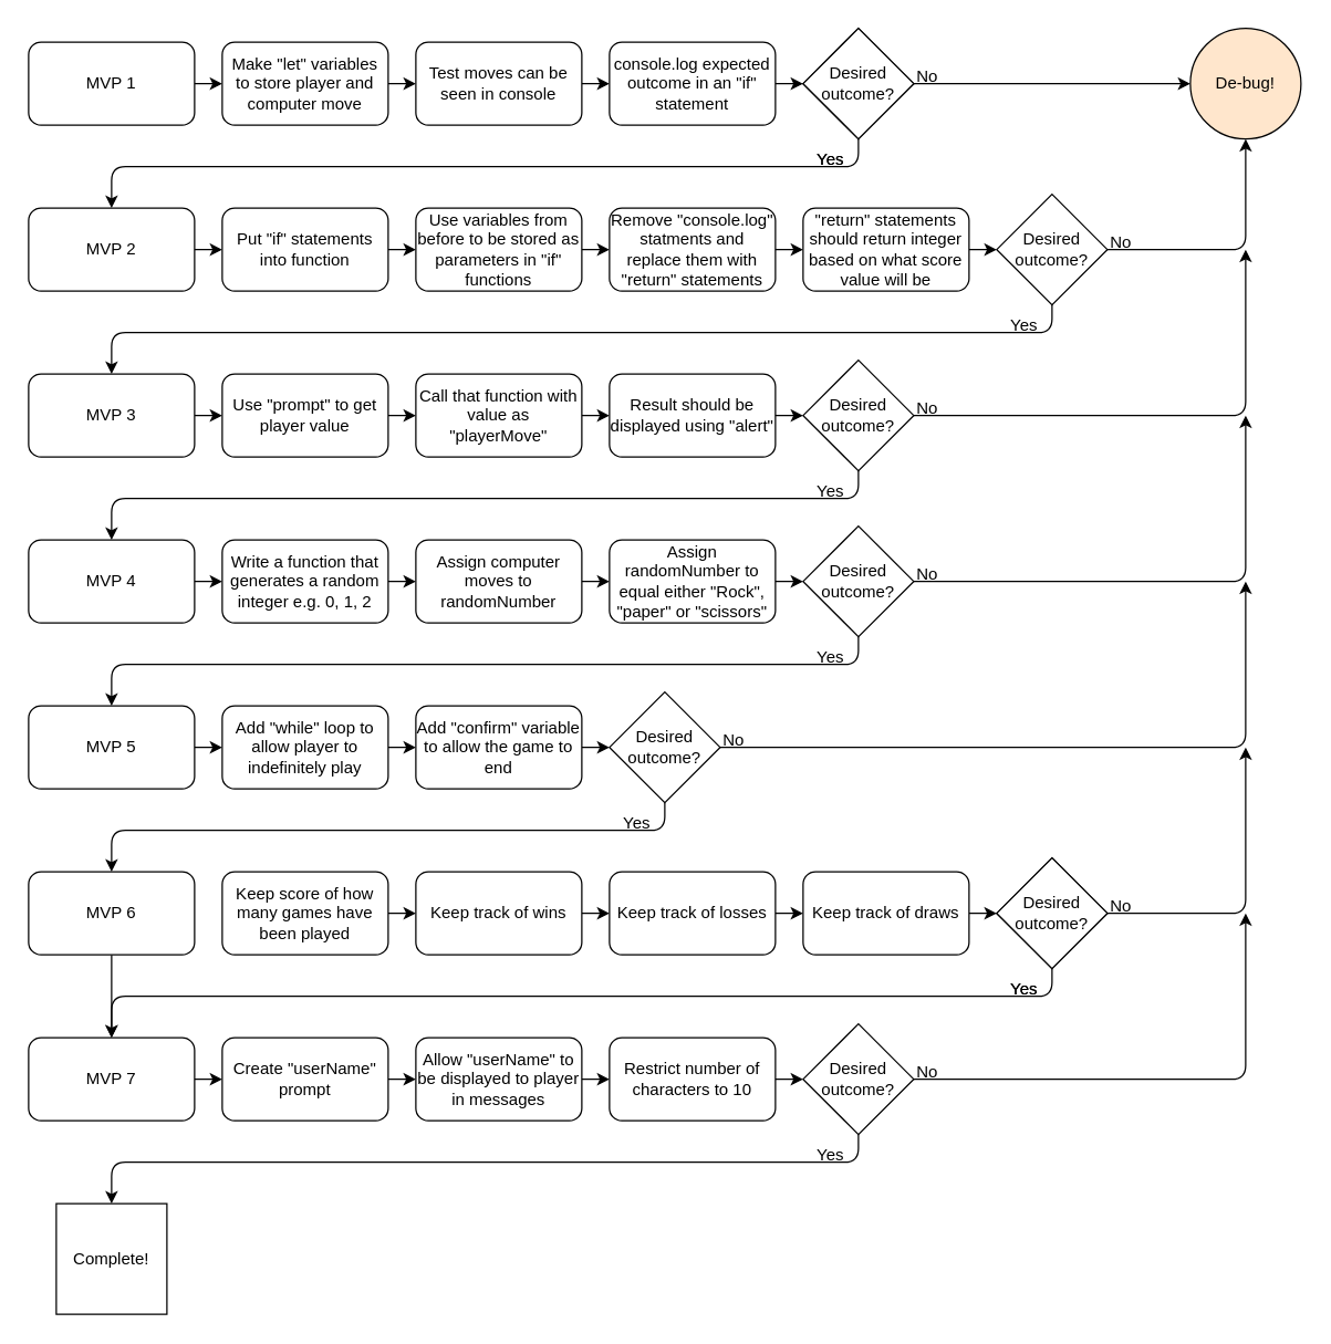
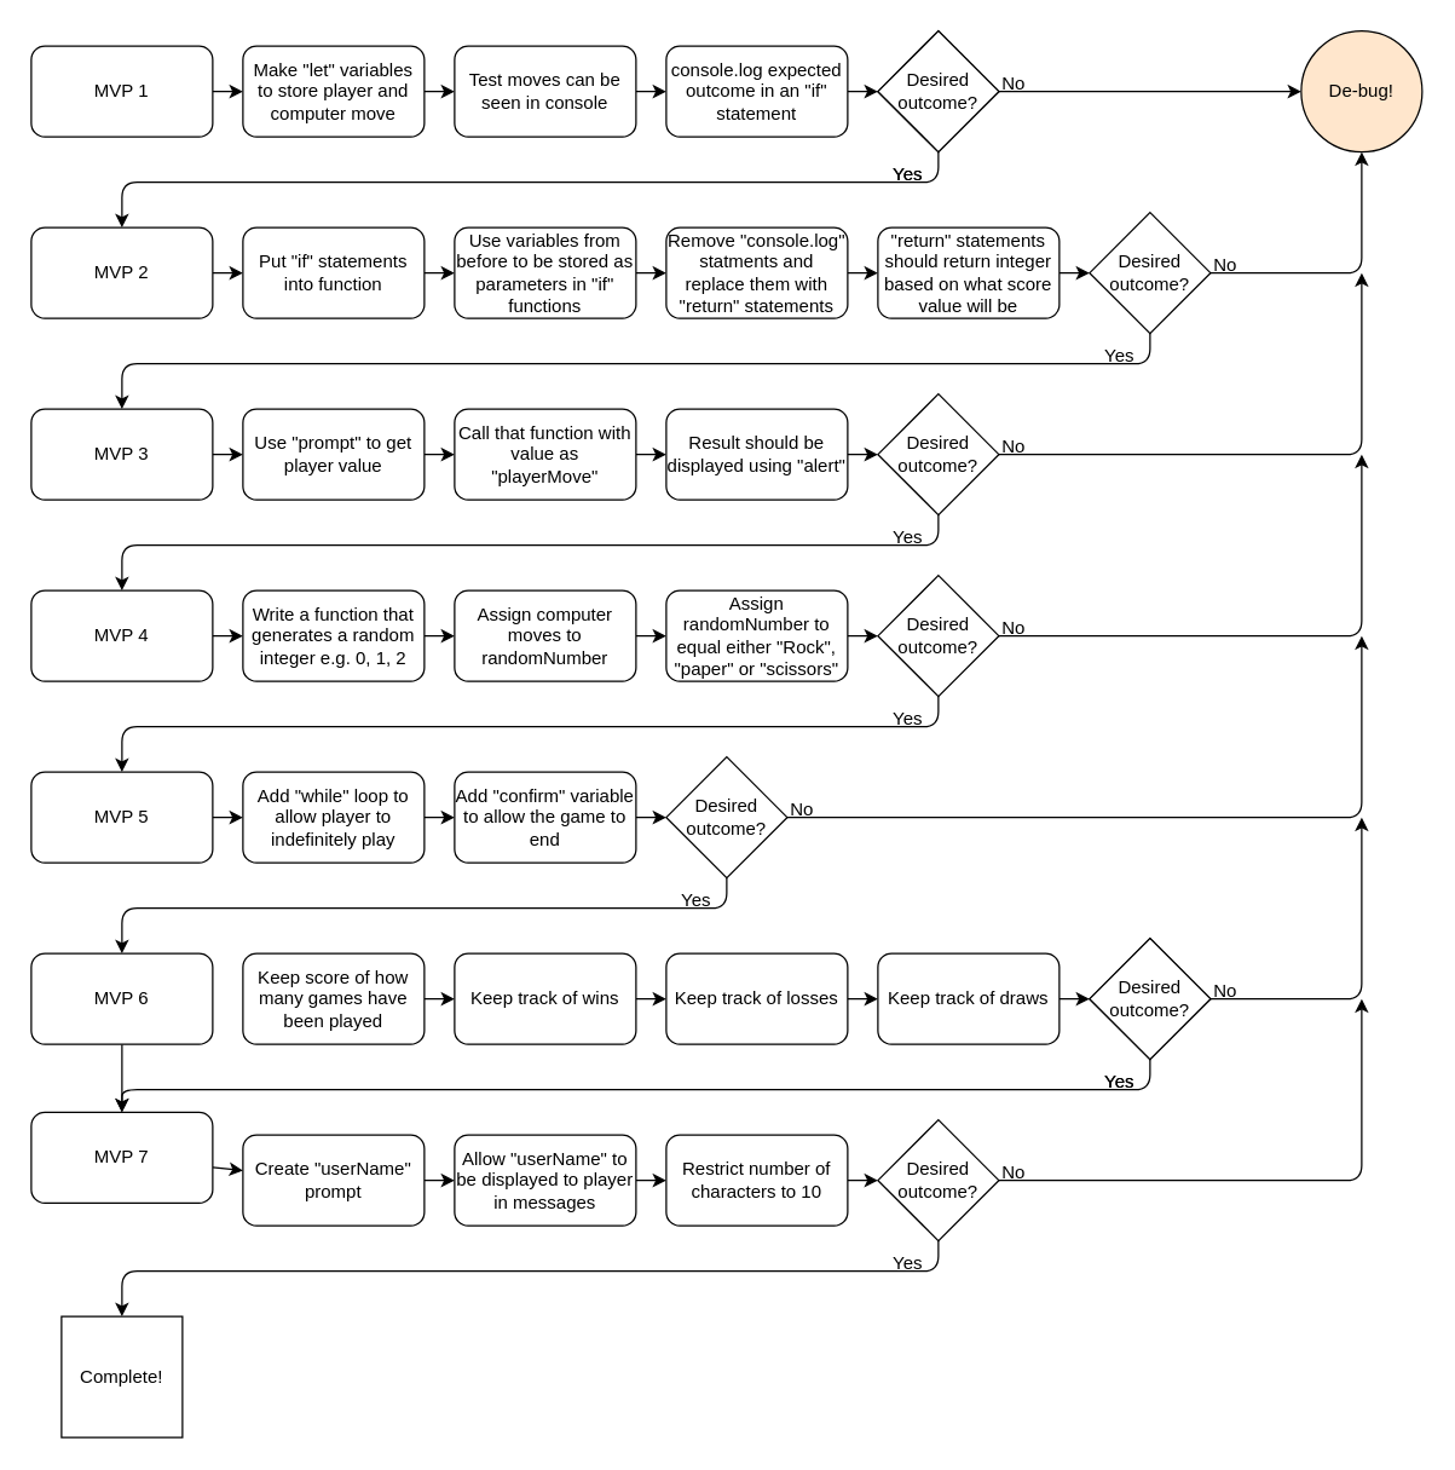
  <mxCell id="0" />
  <mxCell id="1" parent="0" />
  <mxCell id="2" value="" style="edgeStyle=none;html=1;" edge="1" parent="1" source="3" target="5"><mxGeometry relative="1" as="geometry" /></mxCell>
  <mxCell id="3" value="MVP 1" style="rounded=1;whiteSpace=wrap;html=1;" vertex="1" parent="1"><mxGeometry x="20" y="30" width="120" height="60" as="geometry" /></mxCell>
  <mxCell id="4" value="" style="edgeStyle=none;html=1;" edge="1" parent="1" source="5" target="7"><mxGeometry relative="1" as="geometry" /></mxCell>
  <mxCell id="5" value="Make &quot;let&quot; variables to store player and computer move" style="whiteSpace=wrap;html=1;rounded=1;" vertex="1" parent="1"><mxGeometry x="160" y="30" width="120" height="60" as="geometry" /></mxCell>
  <mxCell id="6" value="" style="edgeStyle=none;html=1;" edge="1" parent="1" source="7" target="13"><mxGeometry relative="1" as="geometry" /></mxCell>
  <mxCell id="7" value="Test moves can be seen in console" style="whiteSpace=wrap;html=1;rounded=1;" vertex="1" parent="1"><mxGeometry x="300" y="30" width="120" height="60" as="geometry" /></mxCell>
  <mxCell id="8" value="" style="edgeStyle=none;html=1;" edge="1" parent="1" source="9" target="11"><mxGeometry relative="1" as="geometry" /></mxCell>
  <mxCell id="9" value="Assign computer moves to randomNumber" style="whiteSpace=wrap;html=1;rounded=1;" vertex="1" parent="1"><mxGeometry x="300" y="390" width="120" height="60" as="geometry" /></mxCell>
  <mxCell id="10" value="" style="edgeStyle=none;html=1;" edge="1" parent="1" source="11"><mxGeometry relative="1" as="geometry"><mxPoint x="580" y="420" as="targetPoint" /></mxGeometry></mxCell>
  <mxCell id="11" value="Assign randomNumber to equal either &quot;Rock&quot;, &quot;paper&quot; or &quot;scissors&quot;" style="whiteSpace=wrap;html=1;rounded=1;" vertex="1" parent="1"><mxGeometry x="440" y="390" width="120" height="60" as="geometry" /></mxCell>
  <mxCell id="12" value="" style="edgeStyle=none;html=1;" edge="1" parent="1" source="13"><mxGeometry relative="1" as="geometry"><mxPoint x="580" y="60" as="targetPoint" /></mxGeometry></mxCell>
  <mxCell id="13" value="console.log expected outcome in an &quot;if&quot; statement" style="whiteSpace=wrap;html=1;rounded=1;" vertex="1" parent="1"><mxGeometry x="440" y="30" width="120" height="60" as="geometry" /></mxCell>
  <mxCell id="14" value="" style="edgeStyle=none;html=1;" edge="1" parent="1" source="15" target="17"><mxGeometry relative="1" as="geometry" /></mxCell>
  <mxCell id="15" value="MVP 2" style="rounded=1;whiteSpace=wrap;html=1;" vertex="1" parent="1"><mxGeometry x="20" y="150" width="120" height="60" as="geometry" /></mxCell>
  <mxCell id="16" value="" style="edgeStyle=none;html=1;" edge="1" parent="1" source="17" target="19"><mxGeometry relative="1" as="geometry" /></mxCell>
  <mxCell id="17" value="Put &quot;if&quot; statements into function" style="whiteSpace=wrap;html=1;rounded=1;" vertex="1" parent="1"><mxGeometry x="160" y="150" width="120" height="60" as="geometry" /></mxCell>
  <mxCell id="18" value="" style="edgeStyle=none;html=1;" edge="1" parent="1" source="19" target="21"><mxGeometry relative="1" as="geometry" /></mxCell>
  <mxCell id="19" value="Use variables from before to be stored as parameters in &quot;if&quot; functions" style="whiteSpace=wrap;html=1;rounded=1;" vertex="1" parent="1"><mxGeometry x="300" y="150" width="120" height="60" as="geometry" /></mxCell>
  <mxCell id="20" value="" style="edgeStyle=none;html=1;" edge="1" parent="1" source="21" target="23"><mxGeometry relative="1" as="geometry" /></mxCell>
  <mxCell id="21" value="Remove &quot;console.log&quot; statments and replace them with &quot;return&quot; statements" style="whiteSpace=wrap;html=1;rounded=1;" vertex="1" parent="1"><mxGeometry x="440" y="150" width="120" height="60" as="geometry" /></mxCell>
  <mxCell id="22" value="" style="edgeStyle=none;html=1;" edge="1" parent="1" source="23"><mxGeometry relative="1" as="geometry"><mxPoint x="720" y="180" as="targetPoint" /></mxGeometry></mxCell>
  <mxCell id="23" value="&quot;return&quot; statements should return integer based on what score value will be" style="whiteSpace=wrap;html=1;rounded=1;" vertex="1" parent="1"><mxGeometry x="580" y="150" width="120" height="60" as="geometry" /></mxCell>
  <mxCell id="24" value="" style="edgeStyle=none;html=1;" edge="1" parent="1" source="25" target="27"><mxGeometry relative="1" as="geometry" /></mxCell>
  <mxCell id="25" value="MVP 3" style="rounded=1;whiteSpace=wrap;html=1;" vertex="1" parent="1"><mxGeometry x="20" y="270" width="120" height="60" as="geometry" /></mxCell>
  <mxCell id="26" value="" style="edgeStyle=none;html=1;" edge="1" parent="1" source="27" target="29"><mxGeometry relative="1" as="geometry" /></mxCell>
  <mxCell id="27" value="Use &quot;prompt&quot; to get player value" style="whiteSpace=wrap;html=1;rounded=1;" vertex="1" parent="1"><mxGeometry x="160" y="270" width="120" height="60" as="geometry" /></mxCell>
  <mxCell id="28" value="" style="edgeStyle=none;html=1;" edge="1" parent="1" source="29" target="30"><mxGeometry relative="1" as="geometry" /></mxCell>
  <mxCell id="29" value="Call that function with value as &quot;playerMove&quot;" style="whiteSpace=wrap;html=1;rounded=1;" vertex="1" parent="1"><mxGeometry x="300" y="270" width="120" height="60" as="geometry" /></mxCell>
  <mxCell id="30" value="Result should be displayed using &quot;alert&quot;" style="whiteSpace=wrap;html=1;rounded=1;" vertex="1" parent="1"><mxGeometry x="440" y="270" width="120" height="60" as="geometry" /></mxCell>
  <mxCell id="31" value="" style="endArrow=classic;html=1;exitX=1;exitY=0.5;exitDx=0;exitDy=0;entryX=0;entryY=0.5;entryDx=0;entryDy=0;" edge="1" parent="1" source="30"><mxGeometry width="50" height="50" relative="1" as="geometry"><mxPoint x="420" y="270" as="sourcePoint" /><mxPoint x="580" y="300" as="targetPoint" /></mxGeometry></mxCell>
  <mxCell id="32" value="" style="edgeStyle=none;html=1;" edge="1" parent="1" source="33" target="35"><mxGeometry relative="1" as="geometry" /></mxCell>
  <mxCell id="33" value="MVP 4" style="rounded=1;whiteSpace=wrap;html=1;" vertex="1" parent="1"><mxGeometry x="20" y="390" width="120" height="60" as="geometry" /></mxCell>
  <mxCell id="34" value="" style="edgeStyle=none;html=1;" edge="1" parent="1" source="35"><mxGeometry relative="1" as="geometry"><mxPoint x="300" y="420" as="targetPoint" /></mxGeometry></mxCell>
  <mxCell id="35" value="Write a function that generates a random integer e.g. 0, 1, 2" style="whiteSpace=wrap;html=1;rounded=1;" vertex="1" parent="1"><mxGeometry x="160" y="390" width="120" height="60" as="geometry" /></mxCell>
  <mxCell id="36" value="" style="edgeStyle=none;html=1;" edge="1" parent="1" source="37" target="39"><mxGeometry relative="1" as="geometry" /></mxCell>
  <mxCell id="37" value="MVP 5" style="rounded=1;whiteSpace=wrap;html=1;" vertex="1" parent="1"><mxGeometry x="20" y="510" width="120" height="60" as="geometry" /></mxCell>
  <mxCell id="38" value="" style="edgeStyle=none;html=1;" edge="1" parent="1" source="39" target="41"><mxGeometry relative="1" as="geometry" /></mxCell>
  <mxCell id="39" value="Add &quot;while&quot; loop to allow player to indefinitely play" style="whiteSpace=wrap;html=1;rounded=1;" vertex="1" parent="1"><mxGeometry x="160" y="510" width="120" height="60" as="geometry" /></mxCell>
  <mxCell id="40" value="" style="edgeStyle=none;html=1;" edge="1" parent="1" source="41"><mxGeometry relative="1" as="geometry"><mxPoint x="440" y="540" as="targetPoint" /></mxGeometry></mxCell>
  <mxCell id="41" value="Add &quot;confirm&quot; variable to allow the game to end" style="whiteSpace=wrap;html=1;rounded=1;" vertex="1" parent="1"><mxGeometry x="300" y="510" width="120" height="60" as="geometry" /></mxCell>
  <mxCell id="42" value="" style="edgeStyle=none;html=1;" edge="1" parent="1" source="43"><mxGeometry relative="1" as="geometry"><mxPoint x="440" y="660" as="targetPoint" /></mxGeometry></mxCell>
  <mxCell id="43" value="Keep track of wins" style="whiteSpace=wrap;html=1;rounded=1;" vertex="1" parent="1"><mxGeometry x="300" y="630" width="120" height="60" as="geometry" /></mxCell>
  <mxCell id="44" value="" style="edgeStyle=none;html=1;" edge="1" parent="1" source="45" target="53"><mxGeometry relative="1" as="geometry" /></mxCell>
  <mxCell id="45" value="MVP 6" style="rounded=1;whiteSpace=wrap;html=1;" vertex="1" parent="1"><mxGeometry x="20" y="630" width="120" height="60" as="geometry" /></mxCell>
  <mxCell id="46" value="" style="edgeStyle=none;html=1;" edge="1" parent="1" source="47"><mxGeometry relative="1" as="geometry"><mxPoint x="300" y="660" as="targetPoint" /></mxGeometry></mxCell>
  <mxCell id="47" value="Keep score of how many games have been played" style="whiteSpace=wrap;html=1;rounded=1;" vertex="1" parent="1"><mxGeometry x="160" y="630" width="120" height="60" as="geometry" /></mxCell>
  <mxCell id="48" value="" style="edgeStyle=none;html=1;" edge="1" parent="1" source="49" target="51"><mxGeometry relative="1" as="geometry" /></mxCell>
  <mxCell id="49" value="Keep track of losses" style="whiteSpace=wrap;html=1;rounded=1;" vertex="1" parent="1"><mxGeometry x="440" y="630" width="120" height="60" as="geometry" /></mxCell>
  <mxCell id="50" value="" style="edgeStyle=none;html=1;" edge="1" parent="1" source="51"><mxGeometry relative="1" as="geometry"><mxPoint x="720" y="660" as="targetPoint" /></mxGeometry></mxCell>
  <mxCell id="51" value="Keep track of draws" style="whiteSpace=wrap;html=1;rounded=1;" vertex="1" parent="1"><mxGeometry x="580" y="630" width="120" height="60" as="geometry" /></mxCell>
  <mxCell id="52" value="" style="edgeStyle=none;html=1;" edge="1" parent="1" source="53" target="55"><mxGeometry relative="1" as="geometry" /></mxCell>
- <mxCell id="53" value="MVP 7" style="rounded=1;whiteSpace=wrap;html=1;" vertex="1" parent="1"><mxGeometry x="20" y="750" width="120" height="60" as="geometry" /></mxCell>
+ <mxCell id="53" value="MVP 7" style="rounded=1;whiteSpace=wrap;html=1;" vertex="1" parent="1"><mxGeometry x="20" y="735" width="120" height="60" as="geometry" /></mxCell>
  <mxCell id="54" value="" style="edgeStyle=none;html=1;" edge="1" parent="1" source="55" target="57"><mxGeometry relative="1" as="geometry" /></mxCell>
  <mxCell id="55" value="Create &quot;userName&quot; prompt" style="whiteSpace=wrap;html=1;rounded=1;" vertex="1" parent="1"><mxGeometry x="160" y="750" width="120" height="60" as="geometry" /></mxCell>
  <mxCell id="56" value="" style="edgeStyle=none;html=1;" edge="1" parent="1" source="57" target="59"><mxGeometry relative="1" as="geometry" /></mxCell>
  <mxCell id="57" value="Allow &quot;userName&quot; to be displayed to player in messages" style="whiteSpace=wrap;html=1;rounded=1;" vertex="1" parent="1"><mxGeometry x="300" y="750" width="120" height="60" as="geometry" /></mxCell>
  <mxCell id="58" value="" style="edgeStyle=none;html=1;" edge="1" parent="1" source="59" target="96"><mxGeometry relative="1" as="geometry" /></mxCell>
  <mxCell id="59" value="Restrict number of characters to 10" style="whiteSpace=wrap;html=1;rounded=1;" vertex="1" parent="1"><mxGeometry x="440" y="750" width="120" height="60" as="geometry" /></mxCell>
  <mxCell id="60" value="Desired outcome?" style="rhombus;whiteSpace=wrap;html=1;" vertex="1" parent="1"><mxGeometry x="440" y="500" width="80" height="80" as="geometry" /></mxCell>
  <mxCell id="61" value="" style="edgeStyle=none;html=1;entryX=0.5;entryY=0;entryDx=0;entryDy=0;" edge="1" parent="1" target="15"><mxGeometry relative="1" as="geometry"><mxPoint x="620" y="90" as="sourcePoint" /><Array as="points"><mxPoint x="620" y="120" /><mxPoint x="80" y="120" /></Array></mxGeometry></mxCell>
  <mxCell id="62" value="" style="edgeStyle=none;html=1;" edge="1" parent="1" source="63" target="65"><mxGeometry relative="1" as="geometry" /></mxCell>
  <mxCell id="63" value="Desired outcome?" style="rhombus;whiteSpace=wrap;html=1;" vertex="1" parent="1"><mxGeometry x="580" width="80" height="80" as="geometry" y="20" /></mxCell>
  <mxCell id="64" value="Yes" style="text;html=1;strokeColor=none;fillColor=none;align=center;verticalAlign=middle;whiteSpace=wrap;rounded=0;" vertex="1" parent="1"><mxGeometry x="570" y="100" width="60" height="30" as="geometry" /></mxCell>
  <mxCell id="65" value="De-bug!" style="ellipse;whiteSpace=wrap;html=1;fillColor=#ffe6cc;" vertex="1" parent="1"><mxGeometry x="860" width="80" height="80" as="geometry" y="20" /></mxCell>
  <mxCell id="66" value="No" style="text;html=1;strokeColor=none;fillColor=none;align=center;verticalAlign=middle;whiteSpace=wrap;rounded=0;" vertex="1" parent="1"><mxGeometry x="640" y="40" width="60" height="30" as="geometry" /></mxCell>
  <mxCell id="67" value="Desired outcome?" style="rhombus;whiteSpace=wrap;html=1;" vertex="1" parent="1"><mxGeometry x="580" width="80" height="80" as="geometry" y="20" /></mxCell>
  <mxCell id="68" value="Yes" style="text;html=1;strokeColor=none;fillColor=none;align=center;verticalAlign=middle;whiteSpace=wrap;rounded=0;" vertex="1" parent="1"><mxGeometry x="570" y="100" width="60" height="30" as="geometry" /></mxCell>
  <mxCell id="69" value="" style="edgeStyle=none;html=1;entryX=0.5;entryY=0;entryDx=0;entryDy=0;" edge="1" parent="1" target="25"><mxGeometry relative="1" as="geometry"><mxPoint x="760" y="210" as="sourcePoint" /><mxPoint x="220" y="270" as="targetPoint" /><Array as="points"><mxPoint x="760" y="240" /><mxPoint x="80" y="240" /></Array></mxGeometry></mxCell>
  <mxCell id="70" value="Desired outcome?" style="rhombus;whiteSpace=wrap;html=1;" vertex="1" parent="1"><mxGeometry x="720" y="140" width="80" height="80" as="geometry" /></mxCell>
  <mxCell id="71" value="Yes" style="text;html=1;strokeColor=none;fillColor=none;align=center;verticalAlign=middle;whiteSpace=wrap;rounded=0;" vertex="1" parent="1"><mxGeometry x="710" y="220" width="60" height="30" as="geometry" /></mxCell>
  <mxCell id="72" value="" style="edgeStyle=none;html=1;entryX=0.5;entryY=0;entryDx=0;entryDy=0;" edge="1" parent="1"><mxGeometry relative="1" as="geometry"><mxPoint x="620" y="330" as="sourcePoint" /><mxPoint x="80" y="390" as="targetPoint" /><Array as="points"><mxPoint x="620" y="360" /><mxPoint x="80" y="360" /></Array></mxGeometry></mxCell>
  <mxCell id="73" value="Desired outcome?" style="rhombus;whiteSpace=wrap;html=1;" vertex="1" parent="1"><mxGeometry x="580" y="260" width="80" height="80" as="geometry" /></mxCell>
  <mxCell id="74" value="Yes" style="text;html=1;strokeColor=none;fillColor=none;align=center;verticalAlign=middle;whiteSpace=wrap;rounded=0;" vertex="1" parent="1"><mxGeometry x="570" y="340" width="60" height="30" as="geometry" /></mxCell>
  <mxCell id="75" value="" style="edgeStyle=none;html=1;entryX=0.5;entryY=0;entryDx=0;entryDy=0;" edge="1" parent="1"><mxGeometry relative="1" as="geometry"><mxPoint x="620" y="450" as="sourcePoint" /><mxPoint x="80" y="510" as="targetPoint" /><Array as="points"><mxPoint x="620" y="480" /><mxPoint x="80" y="480" /></Array></mxGeometry></mxCell>
  <mxCell id="76" value="Desired outcome?" style="rhombus;whiteSpace=wrap;html=1;" vertex="1" parent="1"><mxGeometry x="580" y="380" width="80" height="80" as="geometry" /></mxCell>
  <mxCell id="77" value="Yes" style="text;html=1;strokeColor=none;fillColor=none;align=center;verticalAlign=middle;whiteSpace=wrap;rounded=0;" vertex="1" parent="1"><mxGeometry x="570" y="460" width="60" height="30" as="geometry" /></mxCell>
  <mxCell id="78" value="" style="edgeStyle=none;html=1;entryX=0.5;entryY=0;entryDx=0;entryDy=0;" edge="1" parent="1" target="53"><mxGeometry relative="1" as="geometry"><mxPoint x="760" y="690" as="sourcePoint" /><mxPoint x="220" y="750" as="targetPoint" /><Array as="points"><mxPoint x="760" y="720" /><mxPoint x="80" y="720" /></Array></mxGeometry></mxCell>
  <mxCell id="79" value="Desired outcome?" style="rhombus;whiteSpace=wrap;html=1;" vertex="1" parent="1"><mxGeometry x="720" y="620" width="80" height="80" as="geometry" /></mxCell>
  <mxCell id="80" value="Yes" style="text;html=1;strokeColor=none;fillColor=none;align=center;verticalAlign=middle;whiteSpace=wrap;rounded=0;" vertex="1" parent="1"><mxGeometry x="710" y="700" width="60" height="30" as="geometry" /></mxCell>
  <mxCell id="81" value="" style="edgeStyle=none;html=1;entryX=0.5;entryY=1;entryDx=0;entryDy=0;" edge="1" parent="1" target="65"><mxGeometry relative="1" as="geometry"><mxPoint x="800" y="180" as="sourcePoint" /><mxPoint x="980" y="180" as="targetPoint" /><Array as="points"><mxPoint x="900" y="180" /></Array></mxGeometry></mxCell>
  <mxCell id="82" value="No" style="text;html=1;strokeColor=none;fillColor=none;align=center;verticalAlign=middle;whiteSpace=wrap;rounded=0;" vertex="1" parent="1"><mxGeometry x="780" y="160" width="60" height="30" as="geometry" /></mxCell>
  <mxCell id="83" value="" style="edgeStyle=none;html=1;" edge="1" parent="1"><mxGeometry relative="1" as="geometry"><mxPoint x="660" y="300" as="sourcePoint" /><mxPoint x="900" y="180" as="targetPoint" /><Array as="points"><mxPoint x="900" y="300" /></Array></mxGeometry></mxCell>
  <mxCell id="84" value="No" style="text;html=1;strokeColor=none;fillColor=none;align=center;verticalAlign=middle;whiteSpace=wrap;rounded=0;" vertex="1" parent="1"><mxGeometry x="640" y="280" width="60" height="30" as="geometry" /></mxCell>
  <mxCell id="85" value="" style="edgeStyle=none;html=1;" edge="1" parent="1"><mxGeometry relative="1" as="geometry"><mxPoint x="660" y="420" as="sourcePoint" /><mxPoint x="900" y="300" as="targetPoint" /><Array as="points"><mxPoint x="900" y="420" /></Array></mxGeometry></mxCell>
  <mxCell id="86" value="No" style="text;html=1;strokeColor=none;fillColor=none;align=center;verticalAlign=middle;whiteSpace=wrap;rounded=0;" vertex="1" parent="1"><mxGeometry x="640" y="400" width="60" height="30" as="geometry" /></mxCell>
  <mxCell id="87" value="" style="edgeStyle=none;html=1;" edge="1" parent="1"><mxGeometry relative="1" as="geometry"><mxPoint x="520" y="540" as="sourcePoint" /><mxPoint x="900" y="420" as="targetPoint" /><Array as="points"><mxPoint x="900" y="540" /></Array></mxGeometry></mxCell>
  <mxCell id="88" value="No" style="text;html=1;strokeColor=none;fillColor=none;align=center;verticalAlign=middle;whiteSpace=wrap;rounded=0;" vertex="1" parent="1"><mxGeometry x="500" y="520" width="60" height="30" as="geometry" /></mxCell>
  <mxCell id="89" value="" style="edgeStyle=none;html=1;exitX=1;exitY=0.5;exitDx=0;exitDy=0;" edge="1" parent="1" source="93"><mxGeometry relative="1" as="geometry"><mxPoint x="800" y="660" as="sourcePoint" /><mxPoint x="900" y="540" as="targetPoint" /><Array as="points"><mxPoint x="900" y="660" /></Array></mxGeometry></mxCell>
  <mxCell id="90" value="No" style="text;html=1;strokeColor=none;fillColor=none;align=center;verticalAlign=middle;whiteSpace=wrap;rounded=0;" vertex="1" parent="1"><mxGeometry x="780" y="640" width="60" height="30" as="geometry" /></mxCell>
  <mxCell id="91" value="" style="edgeStyle=none;html=1;exitX=1;exitY=0.5;exitDx=0;exitDy=0;" edge="1" parent="1" source="96"><mxGeometry relative="1" as="geometry"><mxPoint x="660" y="790" as="sourcePoint" /><mxPoint x="900" y="660" as="targetPoint" /><Array as="points"><mxPoint x="900" y="780" /></Array></mxGeometry></mxCell>
  <mxCell id="92" value="No" style="text;html=1;strokeColor=none;fillColor=none;align=center;verticalAlign=middle;whiteSpace=wrap;rounded=0;" vertex="1" parent="1"><mxGeometry x="640" y="760" width="60" height="30" as="geometry" /></mxCell>
  <mxCell id="93" value="Desired outcome?" style="rhombus;whiteSpace=wrap;html=1;" vertex="1" parent="1"><mxGeometry x="720" y="620" width="80" height="80" as="geometry" /></mxCell>
  <mxCell id="94" value="Yes" style="text;html=1;strokeColor=none;fillColor=none;align=center;verticalAlign=middle;whiteSpace=wrap;rounded=0;" vertex="1" parent="1"><mxGeometry x="710" y="700" width="60" height="30" as="geometry" /></mxCell>
  <mxCell id="95" value="" style="edgeStyle=none;html=1;entryX=0.5;entryY=0;entryDx=0;entryDy=0;" edge="1" parent="1"><mxGeometry relative="1" as="geometry"><mxPoint x="620" y="810" as="sourcePoint" /><mxPoint x="80" y="870" as="targetPoint" /><Array as="points"><mxPoint x="620" y="840" /><mxPoint x="80" y="840" /></Array></mxGeometry></mxCell>
  <mxCell id="96" value="Desired outcome?" style="rhombus;whiteSpace=wrap;html=1;" vertex="1" parent="1"><mxGeometry x="580" y="740" width="80" height="80" as="geometry" /></mxCell>
  <mxCell id="97" value="Yes" style="text;html=1;strokeColor=none;fillColor=none;align=center;verticalAlign=middle;whiteSpace=wrap;rounded=0;" vertex="1" parent="1"><mxGeometry x="570" y="820" width="60" height="30" as="geometry" /></mxCell>
  <mxCell id="98" value="Complete!" style="whiteSpace=wrap;html=1;aspect=fixed;" vertex="1" parent="1"><mxGeometry x="40" y="870" width="80" height="80" as="geometry" /></mxCell>
  <mxCell id="99" value="" style="edgeStyle=none;html=1;entryX=0.5;entryY=0;entryDx=0;entryDy=0;" edge="1" parent="1" target="45"><mxGeometry relative="1" as="geometry"><mxPoint x="480" y="580" as="sourcePoint" /><mxPoint x="-60" y="640" as="targetPoint" /><Array as="points"><mxPoint x="480" y="600" /><mxPoint x="80" y="600" /></Array></mxGeometry></mxCell>
  <mxCell id="100" value="Yes" style="text;html=1;strokeColor=none;fillColor=none;align=center;verticalAlign=middle;whiteSpace=wrap;rounded=0;" vertex="1" parent="1"><mxGeometry x="430" y="580" width="60" height="30" as="geometry" /></mxCell>
